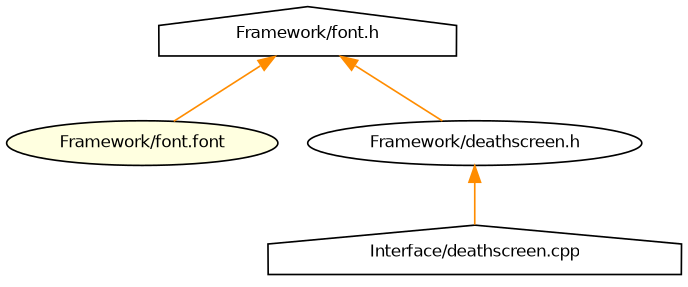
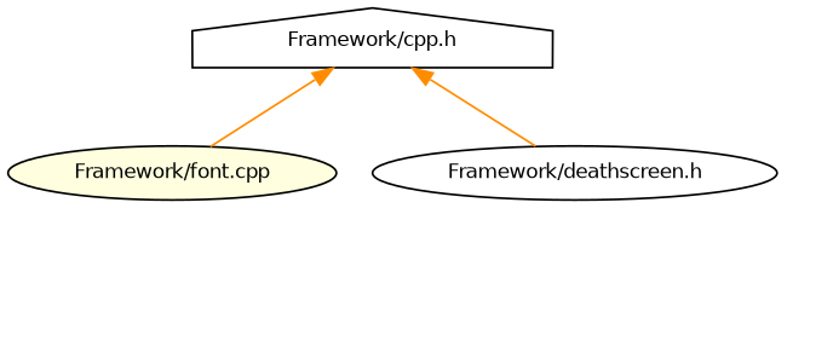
  digraph {
    node [color=black fillcolor=white fontname=Helvetica fontsize=10 shape=house style=filled]
    edge [color=darkorange dir=back fontname=Helvetica fontsize=10 labelfontname=Helvetica labelfontsize=10 style=solid]
-   n1 [fontcolor=black height=0.2 label="Framework/font.h" width=0.4]
-   n2 [fillcolor=lightyellow height=0.2 label="Framework/font.font" shape=ellipse width=0.4]
+   n1 [fontcolor=black height=0.2 label="Framework/cpp.h" width=0.4]
+   n2 [fillcolor=lightyellow height=0.2 label="Framework/font.cpp" shape=ellipse width=0.4]
    n3 [height=0.2 label="Framework/deathscreen.h" shape=ellipse width=0.4]
-   n4 [height=0.2 label="Interface/deathscreen.cpp" width=0.4]
    n1 -> n2
    n1 -> n3
-   n3 -> n4
  }
